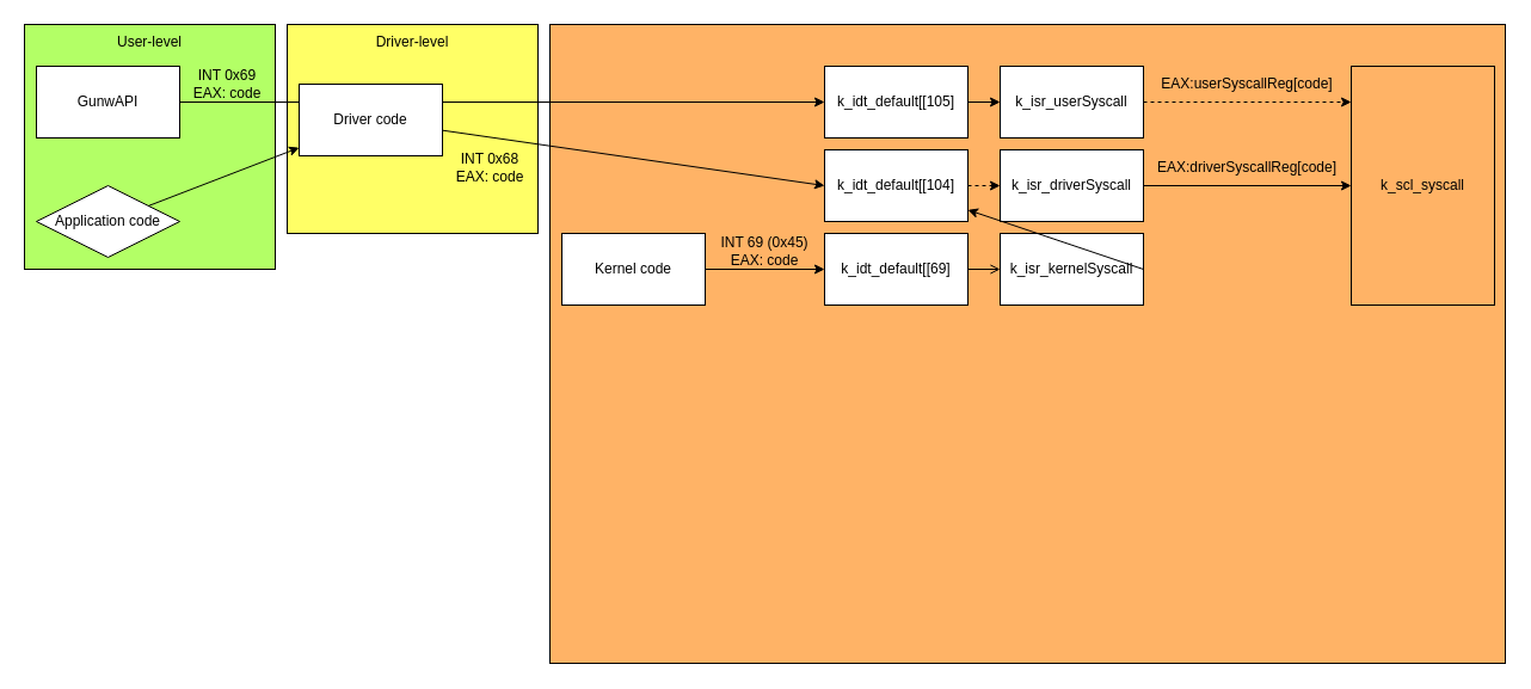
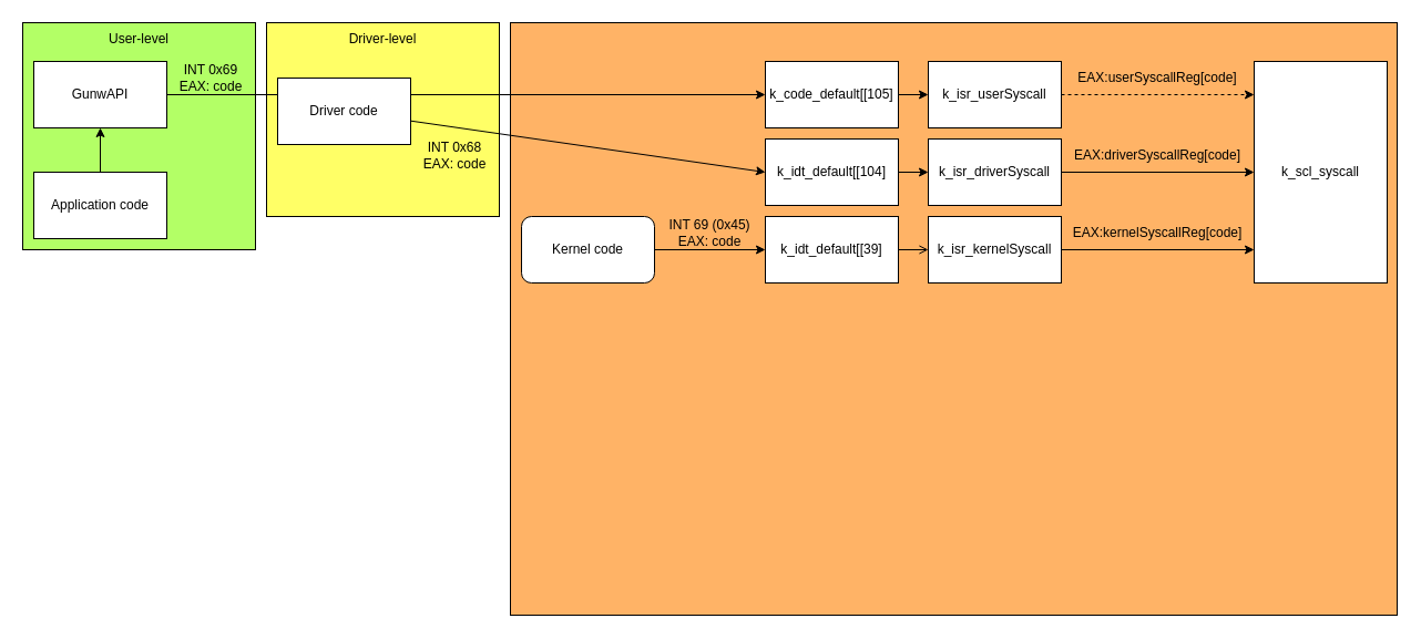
  <mxCell id="0" />
  <mxCell id="1" parent="0" />
  <mxCell id="2" value="" style="rounded=0;whiteSpace=wrap;html=1;fillColor=#FFB366;" vertex="1" parent="1"><mxGeometry x="460" y="20" width="800" height="535" as="geometry" /></mxCell>
  <mxCell id="3" value="" style="rounded=0;whiteSpace=wrap;html=1;fillColor=#FFFF66;" vertex="1" parent="1"><mxGeometry x="240" y="20" width="210" height="175" as="geometry" /></mxCell>
  <mxCell id="4" value="" style="rounded=0;whiteSpace=wrap;html=1;fillColor=#B3FF66;" vertex="1" parent="1"><mxGeometry x="20" y="20" width="210" height="205" as="geometry" /></mxCell>
  <mxCell id="5" value="GunwAPI" style="rounded=0;whiteSpace=wrap;html=1;" vertex="1" parent="1"><mxGeometry x="30" y="55" width="120" height="60" as="geometry" /></mxCell>
- <mxCell id="6" value="k_idt_default[[105]" style="rounded=0;whiteSpace=wrap;html=1;" vertex="1" parent="1"><mxGeometry x="690" y="55" width="120" height="60" as="geometry" /></mxCell>
+ <mxCell id="6" value="k_code_default[[105]" style="rounded=0;whiteSpace=wrap;html=1;" vertex="1" parent="1"><mxGeometry x="690" y="55" width="120" height="60" as="geometry" /></mxCell>
  <mxCell id="7" value="" style="endArrow=classic;html=1;rounded=0;exitX=1;exitY=0.5;exitDx=0;exitDy=0;entryX=0;entryY=0.5;entryDx=0;entryDy=0;" edge="1" parent="1" source="5" target="6"><mxGeometry width="50" height="50" relative="1" as="geometry"><mxPoint x="400" y="285" as="sourcePoint" /><mxPoint x="450" y="235" as="targetPoint" /></mxGeometry></mxCell>
  <mxCell id="8" value="INT 0x69&lt;br&gt;EAX: code" style="text;html=1;strokeColor=none;fillColor=none;align=center;verticalAlign=middle;whiteSpace=wrap;rounded=0;" vertex="1" parent="1"><mxGeometry x="160" y="55" width="60" height="30" as="geometry" /></mxCell>
  <mxCell id="9" value="User-level" style="text;html=1;strokeColor=none;fillColor=none;align=center;verticalAlign=middle;whiteSpace=wrap;rounded=0;" vertex="1" parent="1"><mxGeometry x="95" y="20" width="60" height="30" as="geometry" /></mxCell>
  <mxCell id="10" value="Driver-level" style="text;html=1;strokeColor=none;fillColor=none;align=center;verticalAlign=middle;whiteSpace=wrap;rounded=0;" vertex="1" parent="1"><mxGeometry x="310" y="20" width="70" height="30" as="geometry" /></mxCell>
- <mxCell id="11" value="Application code" style="rhombus;whiteSpace=wrap;html=1;" vertex="1" parent="1"><mxGeometry x="30" y="155" width="120" height="60" as="geometry" /></mxCell>
- <mxCell id="12" value="" style="endArrow=classic;html=1;rounded=0;" edge="1" parent="1" source="11" target="13"><mxGeometry width="50" height="50" relative="1" as="geometry"><mxPoint x="320" y="345" as="sourcePoint" /><mxPoint x="370" y="295" as="targetPoint" /></mxGeometry></mxCell>
+ <mxCell id="11" value="Application code" style="rounded=0;whiteSpace=wrap;html=1;" vertex="1" parent="1"><mxGeometry x="30" y="155" width="120" height="60" as="geometry" /></mxCell>
+ <mxCell id="12" value="" style="endArrow=classic;html=1;rounded=0;entryX=0.5;entryY=1;entryDx=0;entryDy=0;" edge="1" parent="1" source="11" target="5"><mxGeometry width="50" height="50" relative="1" as="geometry"><mxPoint x="320" y="345" as="sourcePoint" /><mxPoint x="370" y="295" as="targetPoint" /></mxGeometry></mxCell>
  <mxCell id="13" value="Driver code" style="rounded=0;whiteSpace=wrap;html=1;" vertex="1" parent="1"><mxGeometry x="250" y="70" width="120" height="60" as="geometry" /></mxCell>
  <mxCell id="14" value="" style="endArrow=classic;html=1;rounded=0;entryX=0;entryY=0.5;entryDx=0;entryDy=0;" edge="1" parent="1" source="13" target="19"><mxGeometry width="50" height="50" relative="1" as="geometry"><mxPoint x="320" y="345" as="sourcePoint" /><mxPoint x="370" y="295" as="targetPoint" /></mxGeometry></mxCell>
  <mxCell id="15" value="INT 0x68&lt;br&gt;EAX: code" style="text;html=1;strokeColor=none;fillColor=none;align=center;verticalAlign=middle;whiteSpace=wrap;rounded=0;" vertex="1" parent="1"><mxGeometry x="380" y="125" width="60" height="30" as="geometry" /></mxCell>
- <mxCell id="16" value="Kernel code" style="rounded=0;whiteSpace=wrap;html=1;" vertex="1" parent="1"><mxGeometry x="470" y="195" width="120" height="60" as="geometry" /></mxCell>
+ <mxCell id="16" value="Kernel code" style="whiteSpace=wrap;html=1;rounded=1;" vertex="1" parent="1"><mxGeometry x="470" y="195" width="120" height="60" as="geometry" /></mxCell>
  <mxCell id="17" value="" style="endArrow=classic;html=1;rounded=0;entryX=0;entryY=0.5;entryDx=0;entryDy=0;exitX=1;exitY=0.5;exitDx=0;exitDy=0;" edge="1" parent="1" source="16" target="20"><mxGeometry width="50" height="50" relative="1" as="geometry"><mxPoint x="510" y="345" as="sourcePoint" /><mxPoint x="560" y="295" as="targetPoint" /></mxGeometry></mxCell>
  <mxCell id="18" value="INT 69 (0x45)&lt;br&gt;EAX: code" style="text;html=1;strokeColor=none;fillColor=none;align=center;verticalAlign=middle;whiteSpace=wrap;rounded=0;" vertex="1" parent="1"><mxGeometry x="600" y="195" width="80" height="30" as="geometry" /></mxCell>
  <mxCell id="19" value="k_idt_default[[104]" style="rounded=0;whiteSpace=wrap;html=1;" vertex="1" parent="1"><mxGeometry x="690" y="125" width="120" height="60" as="geometry" /></mxCell>
- <mxCell id="20" value="k_idt_default[[69]" style="rounded=0;whiteSpace=wrap;html=1;" vertex="1" parent="1"><mxGeometry x="690" y="195" width="120" height="60" as="geometry" /></mxCell>
+ <mxCell id="20" value="k_idt_default[[39]" style="rounded=0;whiteSpace=wrap;html=1;" vertex="1" parent="1"><mxGeometry x="690" y="195" width="120" height="60" as="geometry" /></mxCell>
  <mxCell id="21" value="k_isr_userSyscall" style="rounded=0;whiteSpace=wrap;html=1;" vertex="1" parent="1"><mxGeometry x="837" y="55" width="120" height="60" as="geometry" /></mxCell>
  <mxCell id="22" value="k_isr_driverSyscall" style="rounded=0;whiteSpace=wrap;html=1;" vertex="1" parent="1"><mxGeometry x="837" y="125" width="120" height="60" as="geometry" /></mxCell>
  <mxCell id="23" value="k_isr_kernelSyscall" style="rounded=0;whiteSpace=wrap;html=1;" vertex="1" parent="1"><mxGeometry x="837" y="195" width="120" height="60" as="geometry" /></mxCell>
  <mxCell id="24" value="" style="endArrow=classic;html=1;rounded=0;entryX=0;entryY=0.5;entryDx=0;entryDy=0;" edge="1" parent="1" source="6" target="21"><mxGeometry width="50" height="50" relative="1" as="geometry"><mxPoint x="660" y="355" as="sourcePoint" /><mxPoint x="710" y="305" as="targetPoint" /></mxGeometry></mxCell>
- <mxCell id="25" value="" style="endArrow=classic;html=1;rounded=0;entryX=0;entryY=0.5;entryDx=0;entryDy=0;exitX=1;exitY=0.5;exitDx=0;exitDy=0;dashed=1;" edge="1" parent="1" source="19" target="22"><mxGeometry width="50" height="50" relative="1" as="geometry"><mxPoint x="660" y="355" as="sourcePoint" /><mxPoint x="710" y="305" as="targetPoint" /></mxGeometry></mxCell>
+ <mxCell id="25" value="" style="endArrow=classic;html=1;rounded=0;entryX=0;entryY=0.5;entryDx=0;entryDy=0;exitX=1;exitY=0.5;exitDx=0;exitDy=0;" edge="1" parent="1" source="19" target="22"><mxGeometry width="50" height="50" relative="1" as="geometry"><mxPoint x="660" y="355" as="sourcePoint" /><mxPoint x="710" y="305" as="targetPoint" /></mxGeometry></mxCell>
  <mxCell id="26" value="" style="endArrow=open;html=1;rounded=0;entryX=0;entryY=0.5;entryDx=0;entryDy=0;" edge="1" parent="1" source="20" target="23"><mxGeometry width="50" height="50" relative="1" as="geometry"><mxPoint x="660" y="355" as="sourcePoint" /><mxPoint x="710" y="305" as="targetPoint" /></mxGeometry></mxCell>
  <mxCell id="27" style="edgeStyle=orthogonalEdgeStyle;rounded=0;orthogonalLoop=1;jettySize=auto;html=1;exitX=0.5;exitY=1;exitDx=0;exitDy=0;" edge="1" parent="1" source="4" target="4"><mxGeometry relative="1" as="geometry" /></mxCell>
- <mxCell id="28" value="k_scl_syscall" style="rounded=0;whiteSpace=wrap;html=1;fillColor=#ffb366;" vertex="1" parent="1"><mxGeometry x="1131" y="55" width="120" height="200" as="geometry" /></mxCell>
+ <mxCell id="28" value="k_scl_syscall" style="rounded=0;whiteSpace=wrap;html=1;" vertex="1" parent="1"><mxGeometry x="1131" y="55" width="120" height="200" as="geometry" /></mxCell>
  <mxCell id="29" value="" style="endArrow=classic;html=1;rounded=0;exitX=1;exitY=0.5;exitDx=0;exitDy=0;entryX=0;entryY=0.15;entryDx=0;entryDy=0;entryPerimeter=0;dashed=1;" edge="1" parent="1" source="21" target="28"><mxGeometry width="50" height="50" relative="1" as="geometry"><mxPoint x="980" y="265" as="sourcePoint" /><mxPoint x="1030" y="215" as="targetPoint" /></mxGeometry></mxCell>
  <mxCell id="30" value="" style="endArrow=classic;html=1;rounded=0;entryX=0;entryY=0.5;entryDx=0;entryDy=0;exitX=1;exitY=0.5;exitDx=0;exitDy=0;" edge="1" parent="1" source="22" target="28"><mxGeometry width="50" height="50" relative="1" as="geometry"><mxPoint x="980" y="265" as="sourcePoint" /><mxPoint x="1030" y="215" as="targetPoint" /></mxGeometry></mxCell>
- <mxCell id="31" value="" style="endArrow=classic;html=1;rounded=0;exitX=1;exitY=0.5;exitDx=0;exitDy=0;" edge="1" parent="1" source="23" target="19"><mxGeometry width="50" height="50" relative="1" as="geometry"><mxPoint x="980" y="265" as="sourcePoint" /><mxPoint x="1030" y="215" as="targetPoint" /></mxGeometry></mxCell>
+ <mxCell id="31" value="" style="endArrow=classic;html=1;rounded=0;exitX=1;exitY=0.5;exitDx=0;exitDy=0;entryX=0;entryY=0.85;entryDx=0;entryDy=0;entryPerimeter=0;" edge="1" parent="1" source="23" target="28"><mxGeometry width="50" height="50" relative="1" as="geometry"><mxPoint x="980" y="265" as="sourcePoint" /><mxPoint x="1030" y="215" as="targetPoint" /></mxGeometry></mxCell>
+ <mxCell id="32" value="EAX:kernelSyscallReg[&lt;span style=&quot;background-color: initial;&quot;&gt;code]&lt;/span&gt;" style="text;html=1;strokeColor=none;fillColor=none;align=center;verticalAlign=middle;whiteSpace=wrap;rounded=0;" vertex="1" parent="1"><mxGeometry x="963.5" y="195" width="160" height="30" as="geometry" /></mxCell>
  <mxCell id="33" value="EAX:driverSyscallReg[&lt;span style=&quot;background-color: initial;&quot;&gt;code]&lt;/span&gt;" style="text;html=1;strokeColor=none;fillColor=none;align=center;verticalAlign=middle;whiteSpace=wrap;rounded=0;" vertex="1" parent="1"><mxGeometry x="963.5" y="125" width="160" height="30" as="geometry" /></mxCell>
  <mxCell id="34" value="EAX:userSyscallReg[&lt;span style=&quot;background-color: initial;&quot;&gt;code]&lt;/span&gt;" style="text;html=1;strokeColor=none;fillColor=none;align=center;verticalAlign=middle;whiteSpace=wrap;rounded=0;" vertex="1" parent="1"><mxGeometry x="963.5" y="55" width="160" height="30" as="geometry" /></mxCell>
